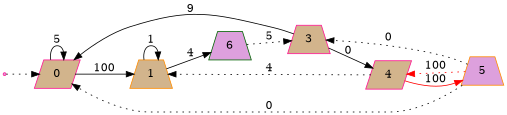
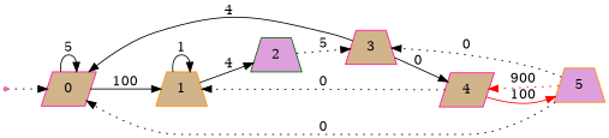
  digraph {
    rankdir=LR
    node [color=deeppink fillcolor=tan shape=trapezium style=filled]
    edge [style=solid]
    superstart [fillcolor=plum shape=point]
    0 [shape=parallelogram]
    1 [color=darkorange]
-   2 [color=darkgreen fillcolor=plum label=6]
+   2 [color=darkgreen fillcolor=plum]
    3
    4 [shape=parallelogram]
    5 [color=darkorange fillcolor=plum]
    superstart -> 0 [style=dotted]
    0 -> 0 [label=5]
    0 -> 1 [label=100]
    1 -> 1 [label=1]
    1 -> 2 [label=4]
    2 -> 3 [label=5 style=dotted]
-   3 -> 0 [label=9]
+   3 -> 0 [label=4]
    3 -> 4 [label=0]
-   4 -> 1 [label=4 style=dotted]
+   4 -> 1 [label=0 style=dotted]
    4 -> 5 [color=red label=100]
    5 -> 0 [label=0 style=dotted]
    5 -> 3 [label=0 style=dotted]
-   5 -> 4 [color=red label=100 style=dotted]
+   5 -> 4 [color=red label=900 style=dotted]
  }
